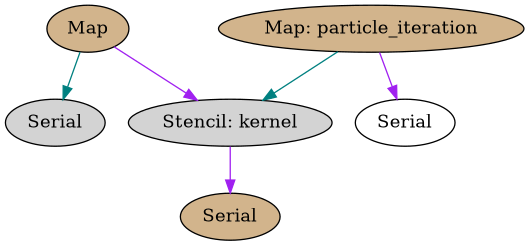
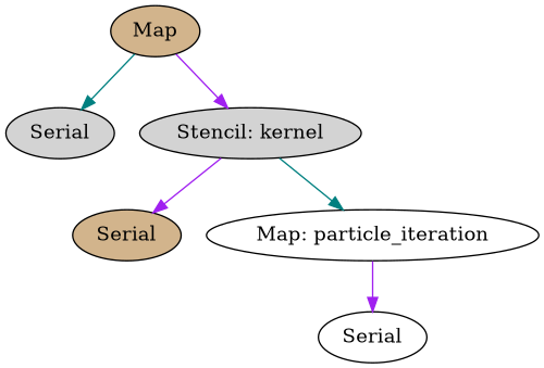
  digraph {
    node [fillcolor=tan style=filled]
    edge [color=purple]
    n1 [label=Map]
    n2 [fillcolor=lightgrey label=Serial]
    n3 [fillcolor=lightgrey label="Stencil: kernel"]
    n4 [label=Serial]
-   n5 [label="Map: particle_iteration"]
+   n5 [fillcolor=white label="Map: particle_iteration"]
    n6 [fillcolor=white label=Serial]
    n1 -> n2 [color=teal]
    n1 -> n3
    n3 -> n4
-   n5 -> n3 [color=teal]
+   n3 -> n5 [color=teal]
    n5 -> n6
  }
